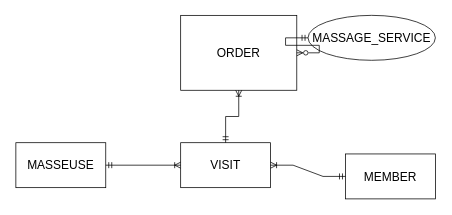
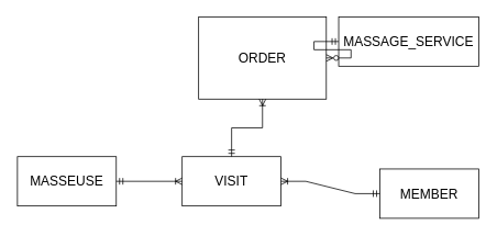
  <mxCell id="0" />
  <mxCell id="1" parent="0" />
- <mxCell id="2" value="&lt;span style=&quot;font-size: 16px;&quot;&gt;VISIT&lt;/span&gt;" style="rounded=0;whiteSpace=wrap;html=1;" parent="1" vertex="1"><mxGeometry x="240" y="190" width="120" height="60" as="geometry" /></mxCell>
- <mxCell id="3" value="&lt;font style=&quot;font-size: 16px;&quot;&gt;MASSAGE_SERVICE&lt;/font&gt;" style="ellipse;whiteSpace=wrap;html=1;" parent="1" vertex="1"><mxGeometry x="410" y="20" width="170" height="60" as="geometry" /></mxCell>
+ <mxCell id="2" value="&lt;span style=&quot;font-size: 16px;&quot;&gt;VISIT&lt;/span&gt;" style="rounded=0;whiteSpace=wrap;html=1;" parent="1" vertex="1"><mxGeometry x="220" y="190" width="120" height="60" as="geometry" /></mxCell>
+ <mxCell id="3" value="&lt;font style=&quot;font-size: 16px;&quot;&gt;MASSAGE_SERVICE&lt;/font&gt;" style="rounded=0;whiteSpace=wrap;html=1;" parent="1" vertex="1"><mxGeometry x="410" y="20" width="170" height="60" as="geometry" /></mxCell>
  <mxCell id="4" value="&lt;font style=&quot;font-size: 16px;&quot;&gt;MASSEUSE&lt;/font&gt;" style="rounded=0;whiteSpace=wrap;html=1;" parent="1" vertex="1"><mxGeometry x="20" y="190" width="120" height="60" as="geometry" /></mxCell>
  <mxCell id="5" value="&lt;span style=&quot;font-size: 16px;&quot;&gt;MEMBER&lt;/span&gt;" style="rounded=0;whiteSpace=wrap;html=1;" parent="1" vertex="1"><mxGeometry x="460" y="205" width="120" height="60" as="geometry" /></mxCell>
  <mxCell id="6" value="&lt;font style=&quot;font-size: 16px;&quot;&gt;ORDER&lt;/font&gt;" style="rounded=0;whiteSpace=wrap;html=1;" parent="1" vertex="1"><mxGeometry x="240" y="20" width="155" height="100" as="geometry" /></mxCell>
  <mxCell id="7" value="" style="edgeStyle=orthogonalEdgeStyle;fontSize=12;html=1;endArrow=ERoneToMany;startArrow=ERmandOne;rounded=0;exitX=0.5;exitY=0;exitDx=0;exitDy=0;entryX=0.5;entryY=1;entryDx=0;entryDy=0;endFill=0;" parent="1" source="2" target="6" edge="1"><mxGeometry width="100" height="100" relative="1" as="geometry"><mxPoint x="180" y="150" as="sourcePoint" /><mxPoint x="280" y="50" as="targetPoint" /></mxGeometry></mxCell>
  <mxCell id="8" value="" style="edgeStyle=entityRelationEdgeStyle;fontSize=12;html=1;endArrow=ERzeroToMany;startArrow=ERmandOne;rounded=0;exitX=0;exitY=0.5;exitDx=0;exitDy=0;entryX=1;entryY=0.5;entryDx=0;entryDy=0;endFill=0;" parent="1" source="3" target="6" edge="1"><mxGeometry width="100" height="100" relative="1" as="geometry"><mxPoint x="180" y="150" as="sourcePoint" /><mxPoint x="350" y="110" as="targetPoint" /></mxGeometry></mxCell>
  <mxCell id="9" value="" style="edgeStyle=orthogonalEdgeStyle;fontSize=12;html=1;endArrow=ERoneToMany;startArrow=ERmandOne;rounded=0;exitX=1;exitY=0.5;exitDx=0;exitDy=0;entryX=0;entryY=0.5;entryDx=0;entryDy=0;" parent="1" source="4" target="2" edge="1"><mxGeometry width="100" height="100" relative="1" as="geometry"><mxPoint x="180" y="150" as="sourcePoint" /><mxPoint x="280" y="50" as="targetPoint" /></mxGeometry></mxCell>
  <mxCell id="10" value="" style="edgeStyle=entityRelationEdgeStyle;fontSize=12;html=1;endArrow=ERoneToMany;startArrow=ERmandOne;rounded=0;entryX=1;entryY=0.5;entryDx=0;entryDy=0;endFill=0;exitX=0;exitY=0.5;exitDx=0;exitDy=0;" parent="1" source="5" target="2" edge="1"><mxGeometry width="100" height="100" relative="1" as="geometry"><mxPoint x="430" y="270" as="sourcePoint" /><mxPoint x="280" y="50" as="targetPoint" /></mxGeometry></mxCell>
